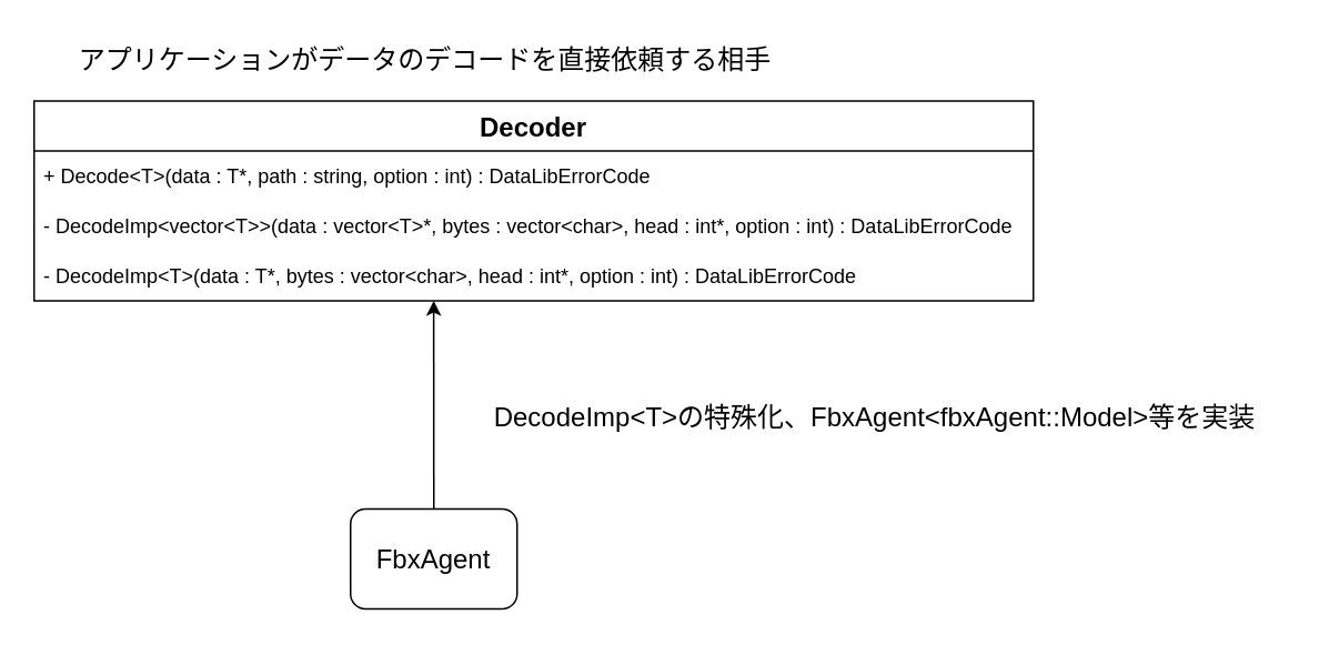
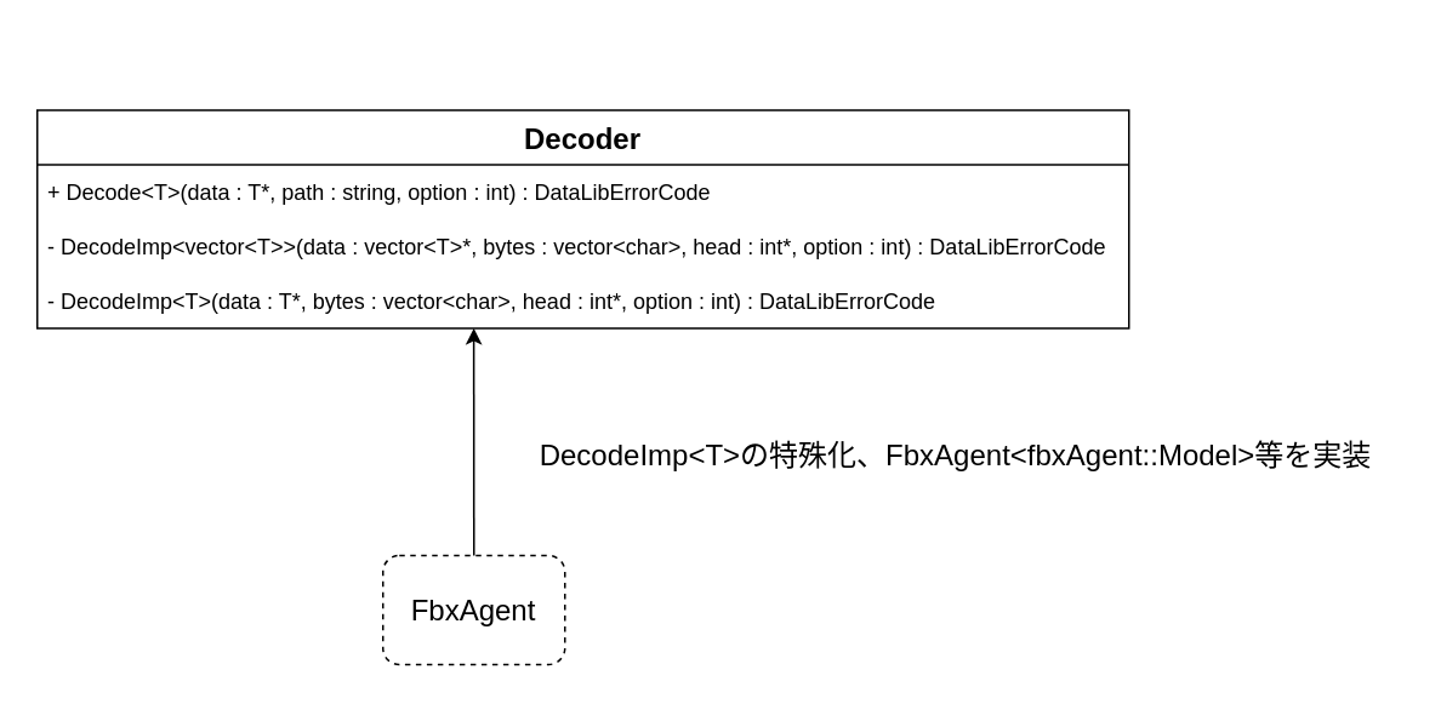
  <mxCell id="0" />
  <mxCell id="1" parent="0" />
  <mxCell id="2" value="Decoder" style="swimlane;fontStyle=1;childLayout=stackLayout;horizontal=1;startSize=30;horizontalStack=0;resizeParent=1;resizeParentMax=0;resizeLast=0;collapsible=1;marginBottom=0;fontSize=16;" vertex="1" parent="1"><mxGeometry x="20" y="60" width="600" height="120" as="geometry" /></mxCell>
  <mxCell id="3" value="+ Decode&lt;T&gt;(data : T*, path : string, option : int) : DataLibErrorCode" style="text;strokeColor=none;fillColor=none;align=left;verticalAlign=middle;spacingLeft=4;spacingRight=4;overflow=hidden;points=[[0,0.5],[1,0.5]];portConstraint=eastwest;rotatable=0;fontStyle=0" vertex="1" parent="2"><mxGeometry y="30" width="600" height="30" as="geometry" /></mxCell>
  <mxCell id="4" value="- DecodeImp&lt;vector&lt;T&gt;&gt;(data : vector&lt;T&gt;*, bytes : vector&lt;char&gt;, head : int*, option : int) : DataLibErrorCode" style="text;strokeColor=none;fillColor=none;align=left;verticalAlign=middle;spacingLeft=4;spacingRight=4;overflow=hidden;points=[[0,0.5],[1,0.5]];portConstraint=eastwest;rotatable=0;fontStyle=0" vertex="1" parent="2"><mxGeometry y="60" width="600" height="30" as="geometry" /></mxCell>
  <mxCell id="5" value="- DecodeImp&lt;T&gt;(data : T*, bytes : vector&lt;char&gt;, head : int*, option : int) : DataLibErrorCode" style="text;strokeColor=none;fillColor=none;align=left;verticalAlign=middle;spacingLeft=4;spacingRight=4;overflow=hidden;points=[[0,0.5],[1,0.5]];portConstraint=eastwest;rotatable=0;fontStyle=0" vertex="1" parent="2"><mxGeometry y="90" width="600" height="30" as="geometry" /></mxCell>
- <mxCell id="6" value="アプリケーションがデータのデコードを直接依頼する相手" style="text;html=1;strokeColor=none;fillColor=none;align=center;verticalAlign=middle;whiteSpace=wrap;rounded=0;fontSize=16;" vertex="1" parent="1"><mxGeometry x="35" y="20" width="440" height="30" as="geometry" /></mxCell>
- <mxCell id="7" value="FbxAgent" style="rounded=1;whiteSpace=wrap;html=1;fontSize=16;fillColor=default;" vertex="1" parent="1"><mxGeometry x="210" y="304.99" width="100" height="60" as="geometry" /></mxCell>
+ <mxCell id="7" value="FbxAgent" style="rounded=1;whiteSpace=wrap;html=1;fontSize=16;fillColor=default;dashed=1;" vertex="1" parent="1"><mxGeometry x="210" y="304.99" width="100" height="60" as="geometry" /></mxCell>
  <mxCell id="8" value="" style="endArrow=classic;html=1;rounded=0;fontSize=16;exitX=0.5;exitY=0;exitDx=0;exitDy=0;entryX=0.436;entryY=1.167;entryDx=0;entryDy=0;entryPerimeter=0;" edge="1" parent="1" source="7"><mxGeometry width="50" height="50" relative="1" as="geometry"><mxPoint x="140" y="274.99" as="sourcePoint" /><mxPoint x="259.92" y="180" as="targetPoint" /></mxGeometry></mxCell>
  <mxCell id="9" value="DecodeImp&amp;lt;T&amp;gt;の特殊化、FbxAgent&amp;lt;fbxAgent::Model&amp;gt;等を実装" style="text;html=1;strokeColor=none;fillColor=none;align=center;verticalAlign=middle;whiteSpace=wrap;rounded=0;fontSize=16;" vertex="1" parent="1"><mxGeometry x="280" y="234.99" width="490" height="30" as="geometry" /></mxCell>
